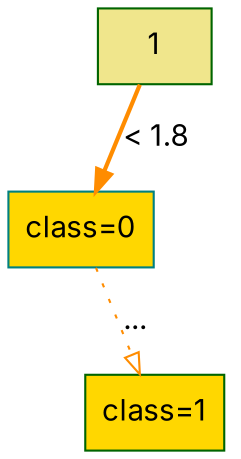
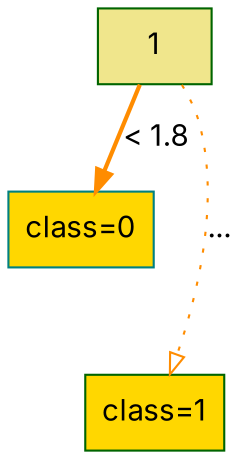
  digraph {
    fontname=Inter
    node [color=darkgreen fillcolor=gold fontname=Inter shape=box style=filled]
    edge [color=darkorange fontname=Inter]
    n1 [fillcolor=khaki label=1]
    n2 [color=teal label="class=0"]
    n3 [label="class=1"]
    n1 -> n2 [arrowhead=normal label="< 1.8" style=bold]
-   n2 -> n3 [arrowhead=onormal label="..." style=dotted]
+   n1 -> n3 [arrowhead=onormal label="..." style=dotted]
  }
